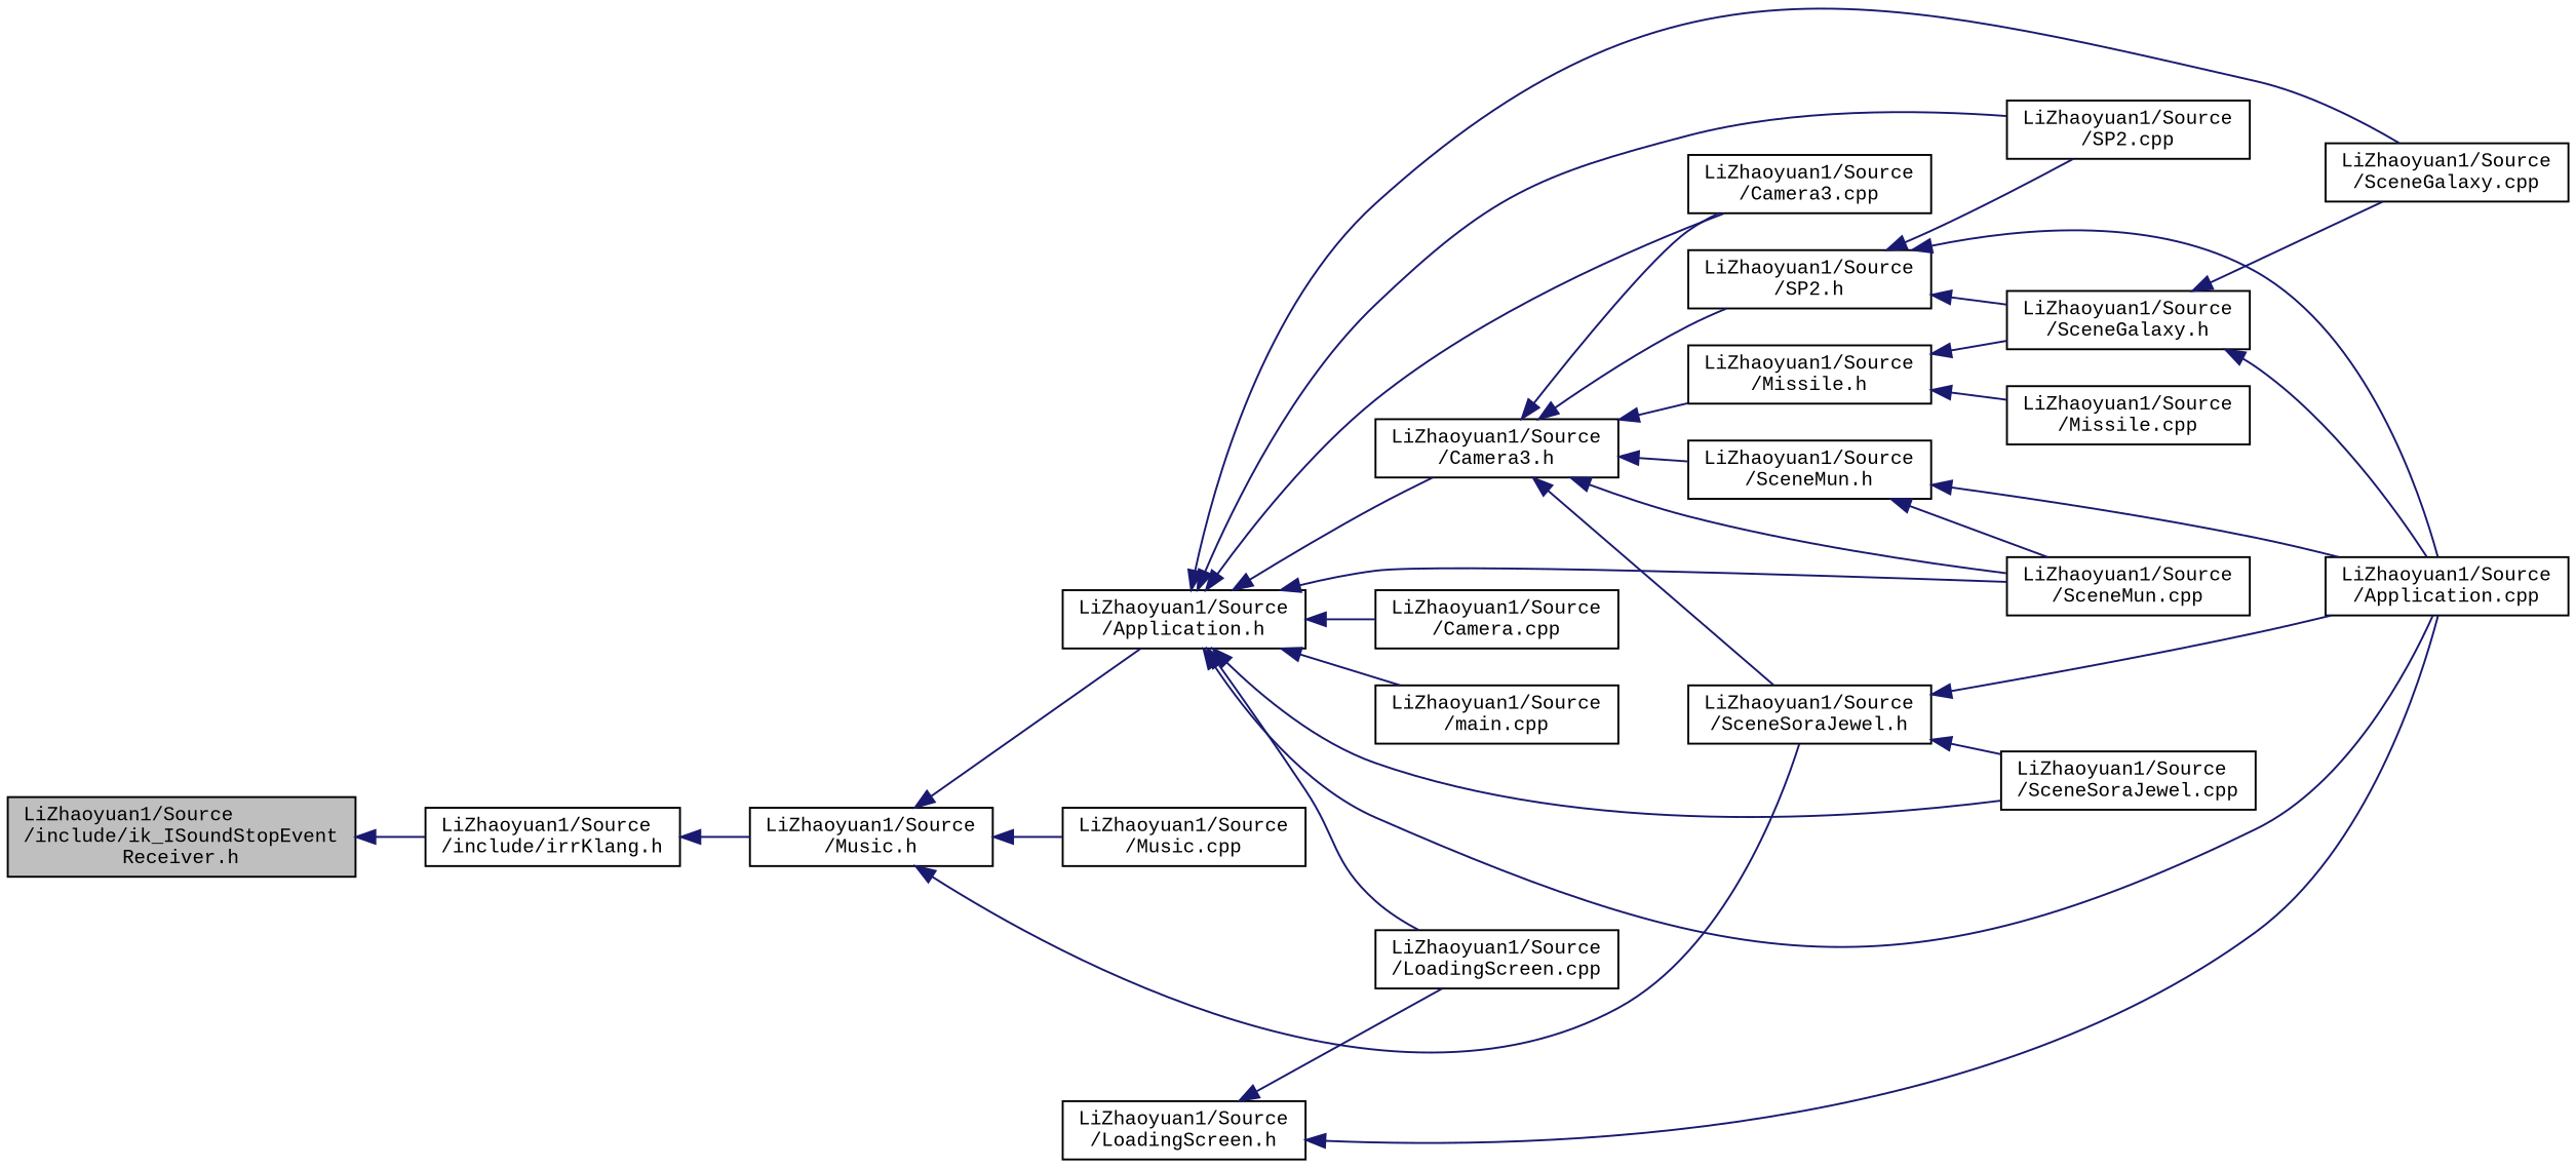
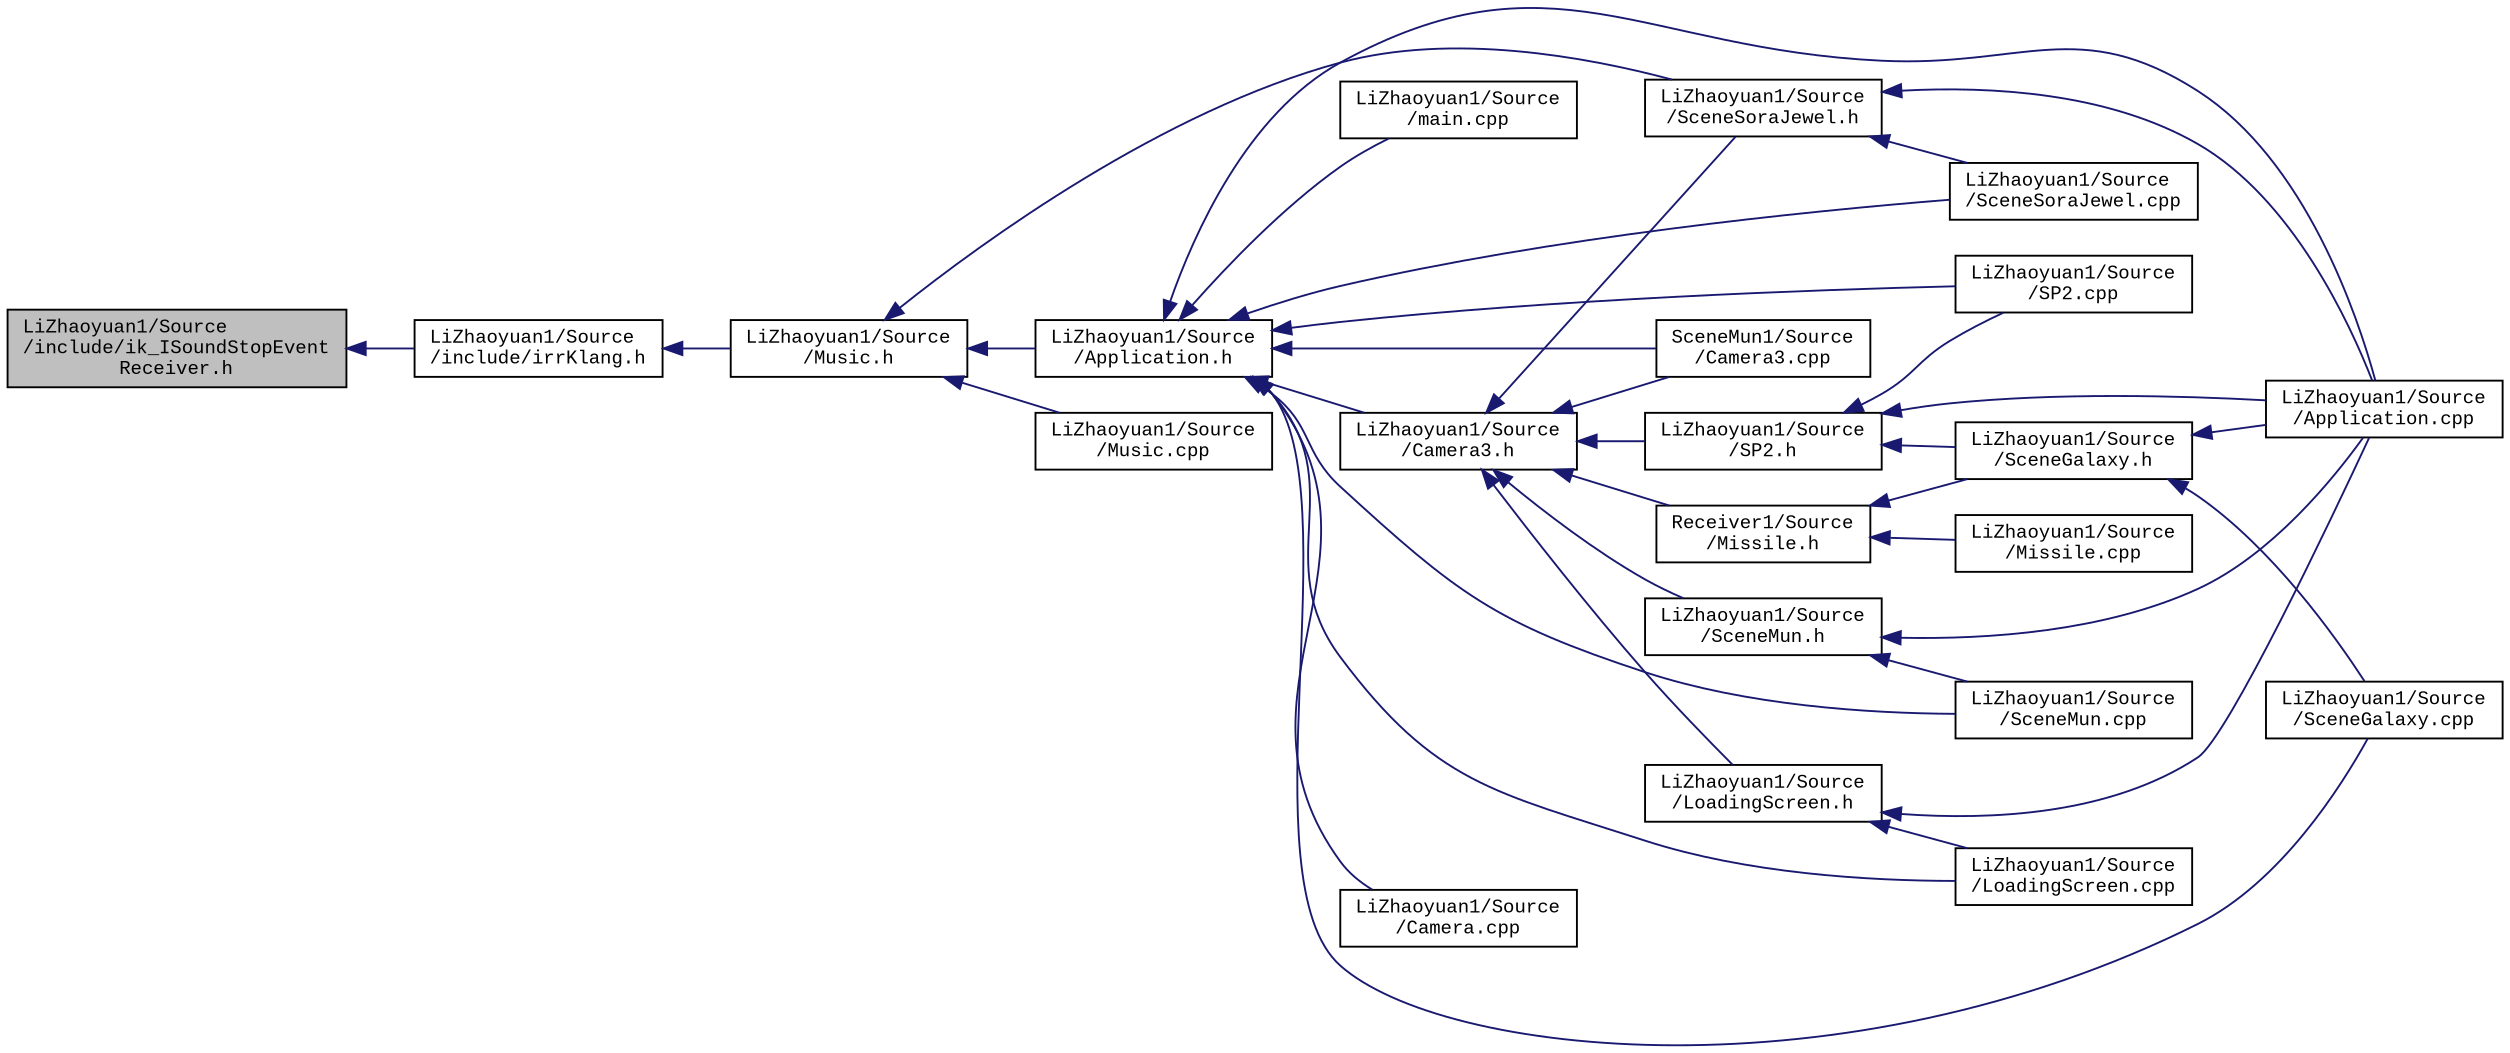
  digraph {
    fontname="Liberation Mono"
    rankdir=LR
    node [color=black fontname="Liberation Mono" fontsize=10 shape=record]
    edge [color=midnightblue dir=back fontname="Liberation Mono" fontsize=10 labelfontname=Helvetica labelfontsize=10 style=solid]
    n1 [fillcolor=grey75 fontcolor=black height=0.2 label="LiZhaoyuan1/Source\l/include/ik_ISoundStopEvent\lReceiver.h" style=filled width=0.4]
    n2 [height=0.2 label="LiZhaoyuan1/Source\l/include/irrKlang.h" width=0.4]
    n3 [height=0.2 label="LiZhaoyuan1/Source\l/Music.h" width=0.4]
    n4 [height=0.2 label="LiZhaoyuan1/Source\l/Application.h" width=0.4]
    n5 [height=0.2 label="LiZhaoyuan1/Source\l/SceneSoraJewel.h" width=0.4]
    n6 [height=0.2 label="LiZhaoyuan1/Source\l/Music.cpp" width=0.4]
    n7 [height=0.2 label="LiZhaoyuan1/Source\l/Application.cpp" width=0.4]
    n8 [height=0.2 label="LiZhaoyuan1/Source\l/Camera3.h" width=0.4]
    n9 [height=0.2 label="LiZhaoyuan1/Source\l/SceneGalaxy.cpp" width=0.4]
    n10 [height=0.2 label="LiZhaoyuan1/Source\l/SP2.cpp" width=0.4]
    n11 [height=0.2 label="LiZhaoyuan1/Source\l/LoadingScreen.cpp" width=0.4]
    n12 [height=0.2 label="LiZhaoyuan1/Source\l/SceneMun.cpp" width=0.4]
    n13 [height=0.2 label="LiZhaoyuan1/Source\l/SceneSoraJewel.cpp" width=0.4]
-   n14 [height=0.2 label="LiZhaoyuan1/Source\l/Camera3.cpp" width=0.4]
+   n14 [height=0.2 label="SceneMun1/Source\l/Camera3.cpp" width=0.4]
    n15 [height=0.2 label="LiZhaoyuan1/Source\l/Camera.cpp" width=0.4]
    n16 [height=0.2 label="LiZhaoyuan1/Source\l/main.cpp" width=0.4]
    n17 [height=0.2 label="LiZhaoyuan1/Source\l/SP2.h" width=0.4]
    n18 [height=0.2 label="LiZhaoyuan1/Source\l/LoadingScreen.h" width=0.4]
    n19 [height=0.2 label="LiZhaoyuan1/Source\l/SceneMun.h" width=0.4]
-   n20 [height=0.2 label="LiZhaoyuan1/Source\l/Missile.h" width=0.4]
+   n20 [height=0.2 label="Receiver1/Source\l/Missile.h" width=0.4]
    n21 [height=0.2 label="LiZhaoyuan1/Source\l/SceneGalaxy.h" width=0.4]
    n22 [height=0.2 label="LiZhaoyuan1/Source\l/Missile.cpp" width=0.4]
    n1 -> n2
    n2 -> n3
    n3 -> n4
    n3 -> n5
    n3 -> n6
    n4 -> n7
    n4 -> n8
    n4 -> n9
    n4 -> n10
    n4 -> n11
    n4 -> n12
    n4 -> n13
    n4 -> n14
    n4 -> n15
    n4 -> n16
    n5 -> n7
    n5 -> n13
    n8 -> n5
    n8 -> n14
    n8 -> n17
-   n8 -> n12
+   n8 -> n18
    n8 -> n19
    n8 -> n20
    n17 -> n7
    n17 -> n10
    n17 -> n21
    n18 -> n7
    n18 -> n11
    n19 -> n7
    n19 -> n12
    n20 -> n21
    n20 -> n22
    n21 -> n7
    n21 -> n9
  }
